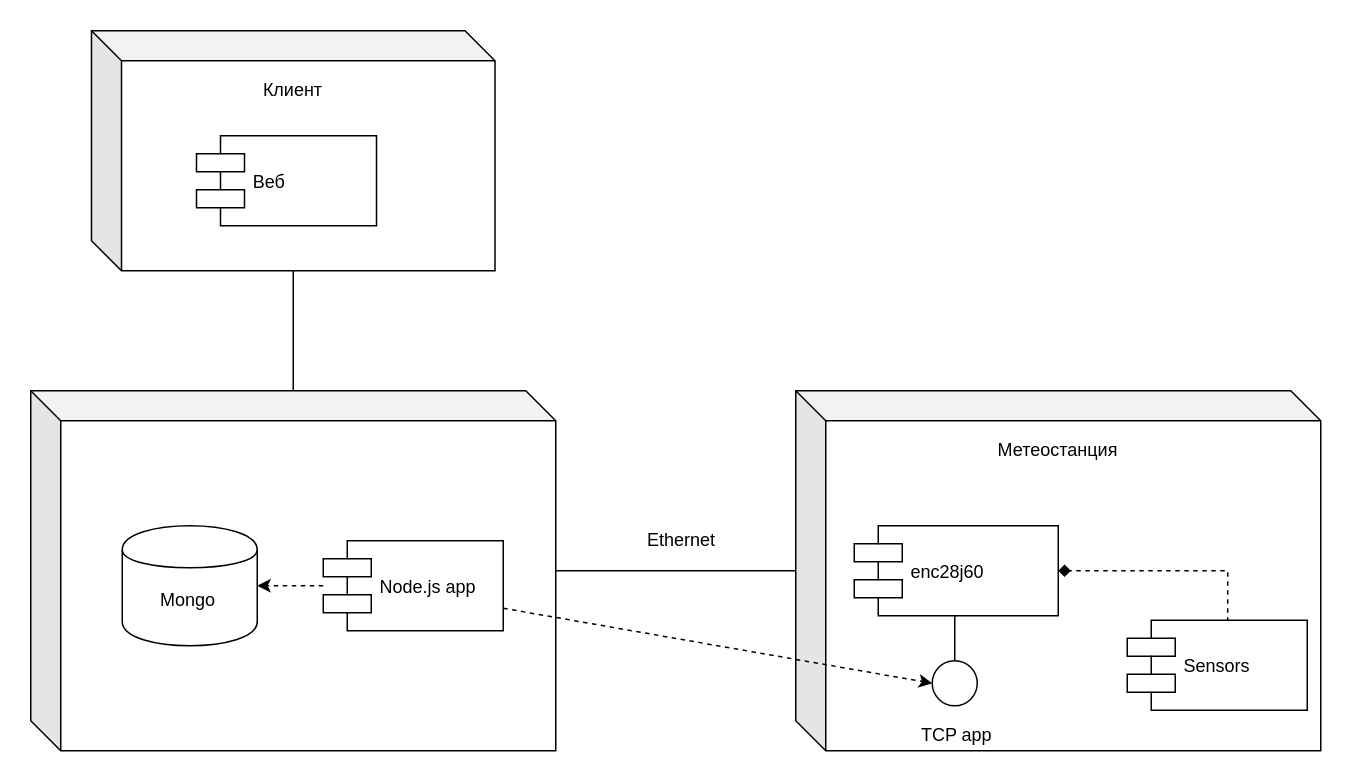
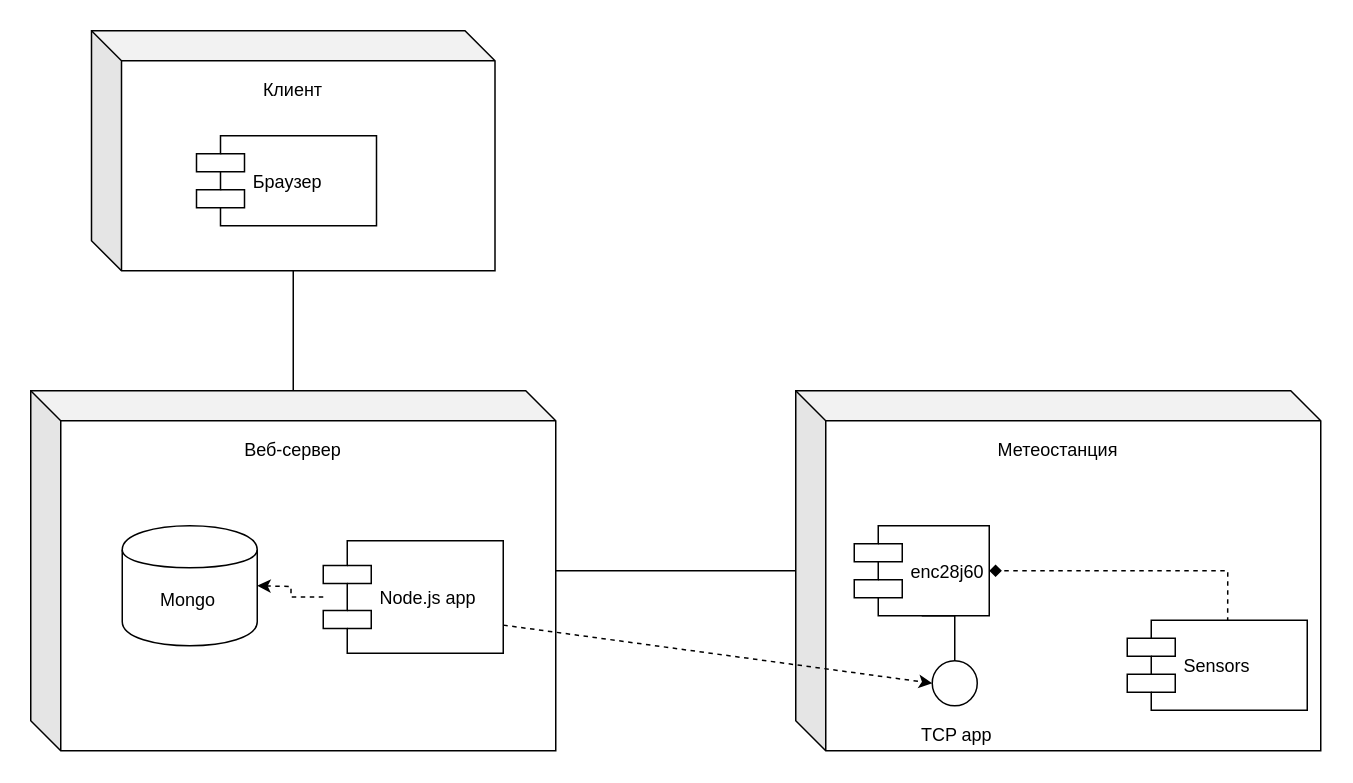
  <mxCell id="0" />
  <mxCell id="1" parent="0" />
  <mxCell id="2" value="" style="edgeStyle=orthogonalEdgeStyle;rounded=0;orthogonalLoop=1;jettySize=auto;html=1;endArrow=none;endFill=0;" edge="1" parent="1" source="4" target="6"><mxGeometry relative="1" as="geometry" /></mxCell>
  <mxCell id="3" value="" style="edgeStyle=orthogonalEdgeStyle;rounded=0;orthogonalLoop=1;jettySize=auto;html=1;endArrow=none;endFill=0;" edge="1" parent="1" source="4" target="5"><mxGeometry relative="1" as="geometry" /></mxCell>
  <mxCell id="4" value="" style="shape=cube;whiteSpace=wrap;html=1;boundedLbl=1;backgroundOutline=1;darkOpacity=0.05;darkOpacity2=0.1;" vertex="1" parent="1"><mxGeometry x="20" y="260" width="350" height="240" as="geometry" /></mxCell>
  <mxCell id="5" value="" style="shape=cube;whiteSpace=wrap;html=1;boundedLbl=1;backgroundOutline=1;darkOpacity=0.05;darkOpacity2=0.1;" vertex="1" parent="1"><mxGeometry x="60.5" y="20" width="269" height="160" as="geometry" /></mxCell>
  <mxCell id="6" value="" style="shape=cube;whiteSpace=wrap;html=1;boundedLbl=1;backgroundOutline=1;darkOpacity=0.05;darkOpacity2=0.1;" vertex="1" parent="1"><mxGeometry x="530" y="260" width="350" height="240" as="geometry" /></mxCell>
+ <mxCell id="7" value="Веб-сервер" style="text;html=1;strokeColor=none;fillColor=none;align=center;verticalAlign=middle;whiteSpace=wrap;rounded=0;" vertex="1" parent="1"><mxGeometry x="145" y="290" width="100" height="20" as="geometry" /></mxCell>
  <mxCell id="8" value="Метеостанция" style="text;html=1;strokeColor=none;fillColor=none;align=center;verticalAlign=middle;whiteSpace=wrap;rounded=0;" vertex="1" parent="1"><mxGeometry x="685" y="290" width="40" height="20" as="geometry" /></mxCell>
- <mxCell id="9" value="&lt;div&gt;Ethernet&lt;/div&gt;" style="text;html=1;strokeColor=none;fillColor=none;align=center;verticalAlign=middle;whiteSpace=wrap;rounded=0;" vertex="1" parent="1"><mxGeometry x="434" y="350" width="40" height="20" as="geometry" /></mxCell>
  <mxCell id="10" value="" style="edgeStyle=orthogonalEdgeStyle;rounded=0;orthogonalLoop=1;jettySize=auto;html=1;endArrow=classic;endFill=1;dashed=1;" edge="1" parent="1" source="12"><mxGeometry relative="1" as="geometry"><mxPoint x="171" y="390" as="targetPoint" /></mxGeometry></mxCell>
  <mxCell id="11" style="rounded=0;orthogonalLoop=1;jettySize=auto;html=1;exitX=1;exitY=0.75;exitDx=0;exitDy=0;entryX=0.5;entryY=1;entryDx=0;entryDy=0;endArrow=classic;endFill=1;dashed=1;" edge="1" parent="1" source="12" target="17"><mxGeometry relative="1" as="geometry" /></mxCell>
- <mxCell id="12" value="Node.js app" style="shape=component;align=left;spacingLeft=36;" vertex="1" parent="1"><mxGeometry x="215" y="360" width="120" height="60" as="geometry" /></mxCell>
+ <mxCell id="12" value="Node.js app" style="shape=component;align=left;spacingLeft=36;" vertex="1" parent="1"><mxGeometry x="215" y="360" width="120" height="75" as="geometry" /></mxCell>
  <mxCell id="13" style="edgeStyle=orthogonalEdgeStyle;rounded=0;orthogonalLoop=1;jettySize=auto;html=1;exitX=0.5;exitY=1;exitDx=0;exitDy=0;entryX=0;entryY=0.5;entryDx=0;entryDy=0;endArrow=none;endFill=0;" edge="1" parent="1" source="14" target="17"><mxGeometry relative="1" as="geometry" /></mxCell>
- <mxCell id="14" value="enc28j60" style="shape=component;align=left;spacingLeft=36;" vertex="1" parent="1"><mxGeometry x="569" y="350" width="136" height="60" as="geometry" /></mxCell>
+ <mxCell id="14" value="enc28j60" style="shape=component;align=left;spacingLeft=36;" vertex="1" parent="1"><mxGeometry x="569" y="350" width="90" height="60" as="geometry" /></mxCell>
  <mxCell id="15" value="Клиент" style="text;html=1;strokeColor=none;fillColor=none;align=center;verticalAlign=middle;whiteSpace=wrap;rounded=0;" vertex="1" parent="1"><mxGeometry x="175" y="50" width="40" height="20" as="geometry" /></mxCell>
- <mxCell id="16" value="Веб" style="shape=component;align=left;spacingLeft=36;" vertex="1" parent="1"><mxGeometry x="130.5" y="90" width="120" height="60" as="geometry" /></mxCell>
+ <mxCell id="16" value="Браузер" style="shape=component;align=left;spacingLeft=36;" vertex="1" parent="1"><mxGeometry x="130.5" y="90" width="120" height="60" as="geometry" /></mxCell>
  <mxCell id="17" value="" style="ellipse;whiteSpace=wrap;html=1;aspect=fixed;direction=south;" vertex="1" parent="1"><mxGeometry x="621" y="440" width="30" height="30" as="geometry" /></mxCell>
  <mxCell id="18" value="TCP app" style="text;html=1;strokeColor=none;fillColor=none;align=center;verticalAlign=middle;whiteSpace=wrap;rounded=0;" vertex="1" parent="1"><mxGeometry x="599.5" y="480" width="75" height="20" as="geometry" /></mxCell>
  <mxCell id="19" value="" style="shape=cylinder;whiteSpace=wrap;html=1;boundedLbl=1;backgroundOutline=1;" vertex="1" parent="1"><mxGeometry x="81" y="350" width="90" height="80" as="geometry" /></mxCell>
  <mxCell id="20" value="Mongo" style="text;html=1;strokeColor=none;fillColor=none;align=center;verticalAlign=middle;whiteSpace=wrap;rounded=0;" vertex="1" parent="1"><mxGeometry x="105" y="390" width="40" height="20" as="geometry" /></mxCell>
  <mxCell id="21" style="edgeStyle=orthogonalEdgeStyle;rounded=0;orthogonalLoop=1;jettySize=auto;html=1;dashed=1;endArrow=diamond;endFill=1;exitX=0.558;exitY=0.017;exitDx=0;exitDy=0;exitPerimeter=0;entryX=1;entryY=0.5;entryDx=0;entryDy=0;" edge="1" parent="1" source="22" target="14"><mxGeometry relative="1" as="geometry"><mxPoint x="761" y="368" as="sourcePoint" /><mxPoint x="708" y="360" as="targetPoint" /><Array as="points"><mxPoint x="818" y="380" /></Array></mxGeometry></mxCell>
  <mxCell id="22" value="Sensors" style="shape=component;align=left;spacingLeft=36;" vertex="1" parent="1"><mxGeometry x="751" y="413" width="120" height="60" as="geometry" /></mxCell>
